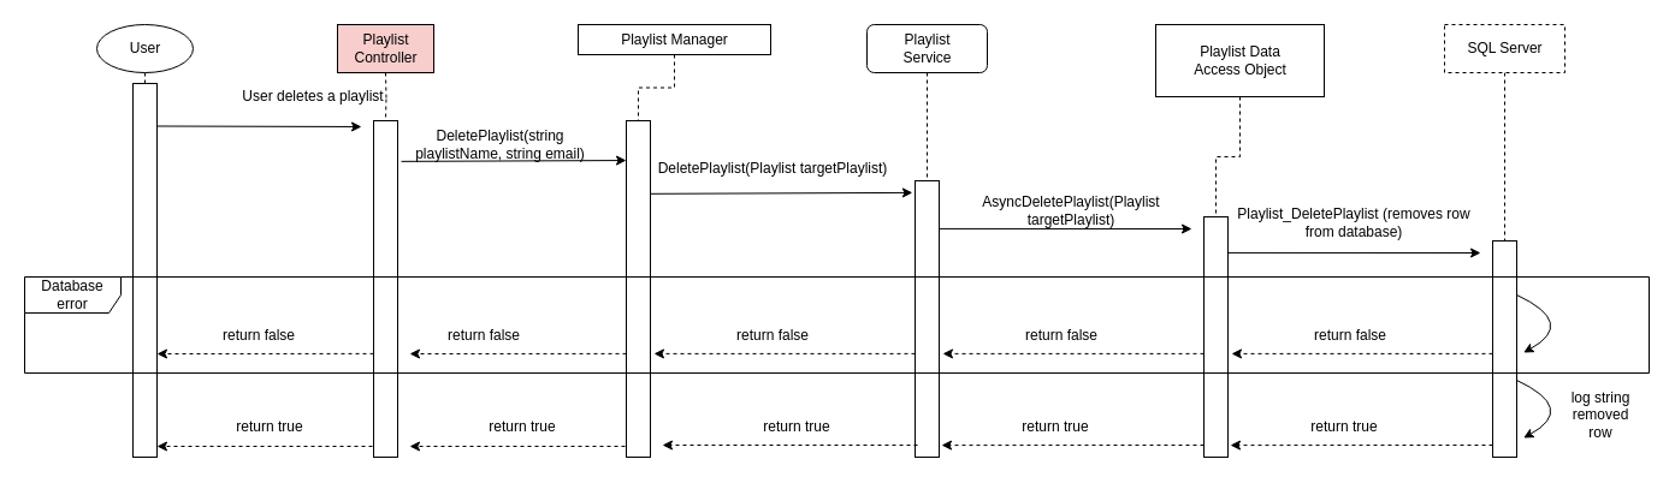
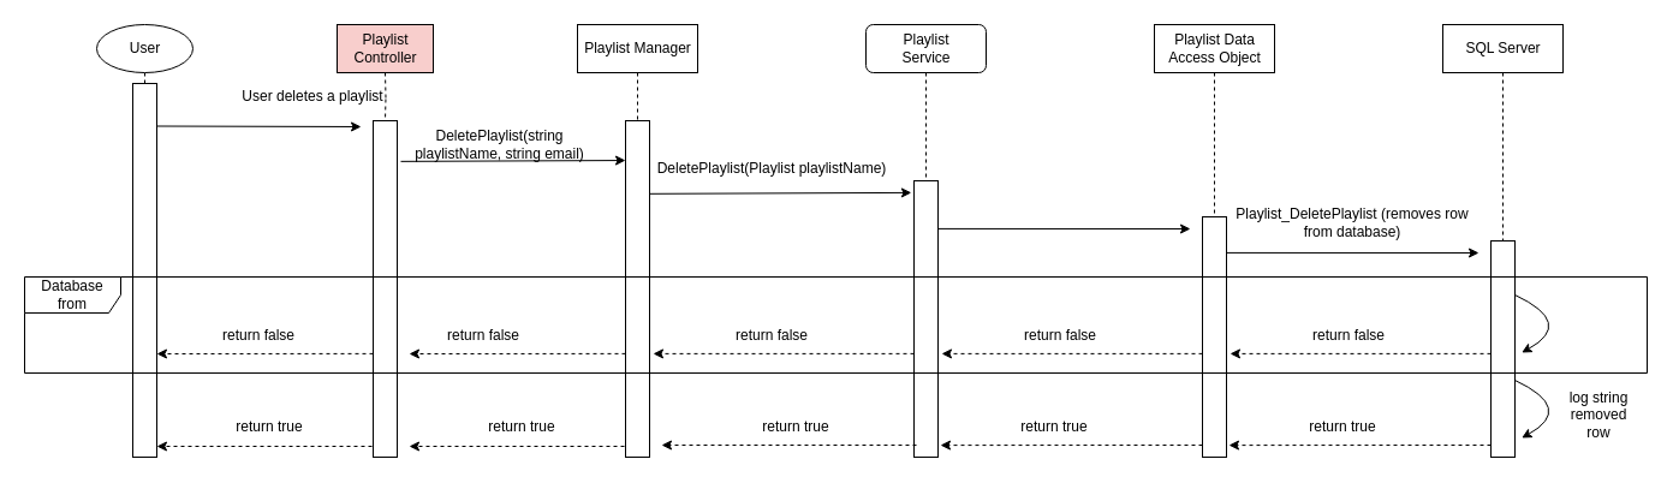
  <mxCell id="0" />
  <mxCell id="1" parent="0" />
  <mxCell id="2" style="edgeStyle=orthogonalEdgeStyle;rounded=0;orthogonalLoop=1;jettySize=auto;html=1;exitX=0.5;exitY=1;exitDx=0;exitDy=0;entryX=0.5;entryY=0;entryDx=0;entryDy=0;endArrow=none;endFill=0;dashed=1;" parent="1" edge="1"><mxGeometry relative="1" as="geometry"><mxPoint x="320" y="60" as="sourcePoint" /><mxPoint x="320" y="100" as="targetPoint" /></mxGeometry></mxCell>
  <mxCell id="3" value="&lt;div&gt;Playlist &lt;br&gt;&lt;/div&gt;&lt;div&gt;Controller&lt;/div&gt;" style="html=1;fillColor=#f8cecc;" parent="1" vertex="1"><mxGeometry x="280" y="20" width="80" height="40" as="geometry" /></mxCell>
  <mxCell id="4" style="edgeStyle=orthogonalEdgeStyle;rounded=0;orthogonalLoop=1;jettySize=auto;html=1;exitX=0.5;exitY=1;exitDx=0;exitDy=0;entryX=0.5;entryY=0;entryDx=0;entryDy=0;dashed=1;endArrow=none;endFill=0;" parent="1" source="5" target="7" edge="1"><mxGeometry relative="1" as="geometry" /></mxCell>
- <mxCell id="5" value="Playlist Manager" style="html=1;" parent="1" vertex="1"><mxGeometry x="480" y="20" width="160" height="25" as="geometry" /></mxCell>
+ <mxCell id="5" value="Playlist Manager" style="html=1;" parent="1" vertex="1"><mxGeometry x="480" y="20" width="100" height="40" as="geometry" /></mxCell>
  <mxCell id="6" value="" style="rounded=0;whiteSpace=wrap;html=1;" parent="1" vertex="1"><mxGeometry x="310" y="100" width="20" height="280" as="geometry" /></mxCell>
  <mxCell id="7" value="" style="rounded=0;whiteSpace=wrap;html=1;" parent="1" vertex="1"><mxGeometry x="520" y="100" width="20" height="280" as="geometry" /></mxCell>
  <mxCell id="8" value="DeletePlaylist(string playlistName, string email)" style="text;html=1;strokeColor=none;fillColor=none;align=center;verticalAlign=middle;whiteSpace=wrap;rounded=0;" parent="1" vertex="1"><mxGeometry x="339.5" y="105" width="151" height="30" as="geometry" /></mxCell>
  <mxCell id="9" style="edgeStyle=orthogonalEdgeStyle;rounded=0;orthogonalLoop=1;jettySize=auto;html=1;exitX=0.5;exitY=1;exitDx=0;exitDy=0;entryX=0.5;entryY=0;entryDx=0;entryDy=0;dashed=1;endArrow=none;endFill=0;" parent="1" source="10" target="13" edge="1"><mxGeometry relative="1" as="geometry" /></mxCell>
  <mxCell id="10" value="&lt;div&gt;Playlist&lt;/div&gt;&lt;div&gt;Service&lt;br&gt;&lt;/div&gt;" style="html=1;rounded=1;" parent="1" vertex="1"><mxGeometry x="720" y="20" width="100" height="40" as="geometry" /></mxCell>
  <mxCell id="11" value="" style="endArrow=classic;html=1;rounded=0;exitX=1.2;exitY=0.022;exitDx=0;exitDy=0;exitPerimeter=0;entryX=0.05;entryY=0.163;entryDx=0;entryDy=0;entryPerimeter=0;" parent="1" edge="1"><mxGeometry width="50" height="50" relative="1" as="geometry"><mxPoint x="333" y="133.86" as="sourcePoint" /><mxPoint x="520" y="133.04" as="targetPoint" /></mxGeometry></mxCell>
  <mxCell id="12" value="User deletes a playlist" style="text;html=1;strokeColor=none;fillColor=none;align=center;verticalAlign=middle;whiteSpace=wrap;rounded=0;" parent="1" vertex="1"><mxGeometry x="200" y="70" width="120" height="20" as="geometry" /></mxCell>
  <mxCell id="13" value="" style="rounded=0;whiteSpace=wrap;html=1;" parent="1" vertex="1"><mxGeometry x="760" y="150" width="20" height="230" as="geometry" /></mxCell>
  <mxCell id="14" style="edgeStyle=orthogonalEdgeStyle;rounded=0;orthogonalLoop=1;jettySize=auto;html=1;exitX=0.5;exitY=1;exitDx=0;exitDy=0;dashed=1;endArrow=none;endFill=0;entryX=0.5;entryY=0;entryDx=0;entryDy=0;" parent="1" source="15" target="18" edge="1"><mxGeometry relative="1" as="geometry"><mxPoint x="1010" y="490" as="targetPoint" /></mxGeometry></mxCell>
- <mxCell id="15" value="&lt;div&gt;Playlist Data &lt;br&gt;&lt;/div&gt;&lt;div&gt;Access Object&lt;/div&gt;" style="html=1;" parent="1" vertex="1"><mxGeometry x="960" y="20" width="140" height="60" as="geometry" /></mxCell>
+ <mxCell id="15" value="&lt;div&gt;Playlist Data &lt;br&gt;&lt;/div&gt;&lt;div&gt;Access Object&lt;/div&gt;" style="html=1;" parent="1" vertex="1"><mxGeometry x="960" y="20" width="100" height="40" as="geometry" /></mxCell>
  <mxCell id="16" value="" style="endArrow=classic;html=1;rounded=0;exitX=1.1;exitY=0.05;exitDx=0;exitDy=0;exitPerimeter=0;" parent="1" edge="1"><mxGeometry width="50" height="50" relative="1" as="geometry"><mxPoint x="780" y="189.92" as="sourcePoint" /><mxPoint x="990" y="190" as="targetPoint" /></mxGeometry></mxCell>
- <mxCell id="17" value="AsyncDeletePlaylist(Playlist targetPlaylist)" style="text;html=1;strokeColor=none;fillColor=none;align=center;verticalAlign=middle;whiteSpace=wrap;rounded=0;" parent="1" vertex="1"><mxGeometry x="810" y="160" width="160" height="30" as="geometry" /></mxCell>
  <mxCell id="18" value="" style="rounded=0;whiteSpace=wrap;html=1;" parent="1" vertex="1"><mxGeometry x="1000" y="180" width="20" height="200" as="geometry" /></mxCell>
  <mxCell id="19" style="edgeStyle=orthogonalEdgeStyle;rounded=0;orthogonalLoop=1;jettySize=auto;html=1;exitX=0.5;exitY=1;exitDx=0;exitDy=0;dashed=1;endArrow=none;endFill=0;entryX=0.5;entryY=0;entryDx=0;entryDy=0;" parent="1" source="20" target="21" edge="1"><mxGeometry relative="1" as="geometry"><mxPoint x="1290" y="600" as="targetPoint" /></mxGeometry></mxCell>
- <mxCell id="20" value="SQL Server" style="html=1;dashed=1;" parent="1" vertex="1"><mxGeometry x="1200" y="20" width="100" height="40" as="geometry" /></mxCell>
+ <mxCell id="20" value="SQL Server" style="html=1;" parent="1" vertex="1"><mxGeometry x="1200" y="20" width="100" height="40" as="geometry" /></mxCell>
  <mxCell id="21" value="" style="rounded=0;whiteSpace=wrap;html=1;" parent="1" vertex="1"><mxGeometry x="1240" y="200" width="20" height="180" as="geometry" /></mxCell>
  <mxCell id="22" value="" style="endArrow=classic;html=1;rounded=0;exitX=-0.1;exitY=0.913;exitDx=0;exitDy=0;dashed=1;exitPerimeter=0;entryX=1.05;entryY=0.889;entryDx=0;entryDy=0;entryPerimeter=0;" parent="1" edge="1"><mxGeometry width="50" height="50" relative="1" as="geometry"><mxPoint x="1240" y="293.89" as="sourcePoint" /><mxPoint x="1023" y="293.9" as="targetPoint" /></mxGeometry></mxCell>
  <mxCell id="23" value="" style="endArrow=classic;html=1;rounded=0;exitX=-0.1;exitY=0.913;exitDx=0;exitDy=0;dashed=1;exitPerimeter=0;entryX=1;entryY=0.967;entryDx=0;entryDy=0;entryPerimeter=0;" parent="1" edge="1"><mxGeometry width="50" height="50" relative="1" as="geometry"><mxPoint x="1240" y="370" as="sourcePoint" /><mxPoint x="1022" y="370.1" as="targetPoint" /></mxGeometry></mxCell>
  <mxCell id="24" value="" style="endArrow=classic;html=1;rounded=0;exitX=-0.1;exitY=0.913;exitDx=0;exitDy=0;dashed=1;exitPerimeter=0;entryX=1;entryY=0.967;entryDx=0;entryDy=0;entryPerimeter=0;" parent="1" edge="1"><mxGeometry width="50" height="50" relative="1" as="geometry"><mxPoint x="1000" y="370" as="sourcePoint" /><mxPoint x="782" y="370.1" as="targetPoint" /></mxGeometry></mxCell>
  <mxCell id="25" value="" style="endArrow=classic;html=1;rounded=0;exitX=-0.1;exitY=0.913;exitDx=0;exitDy=0;dashed=1;exitPerimeter=0;" parent="1" edge="1"><mxGeometry width="50" height="50" relative="1" as="geometry"><mxPoint x="762" y="370" as="sourcePoint" /><mxPoint x="550" y="370" as="targetPoint" /></mxGeometry></mxCell>
  <mxCell id="26" value="return false" style="text;html=1;strokeColor=none;fillColor=none;align=center;verticalAlign=middle;whiteSpace=wrap;rounded=0;" parent="1" vertex="1"><mxGeometry x="1087" y="263.89" width="70" height="30" as="geometry" /></mxCell>
  <mxCell id="27" value="return true" style="text;html=1;strokeColor=none;fillColor=none;align=center;verticalAlign=middle;whiteSpace=wrap;rounded=0;" parent="1" vertex="1"><mxGeometry x="1082" y="340" width="70" height="30" as="geometry" /></mxCell>
  <mxCell id="28" value="return true" style="text;html=1;strokeColor=none;fillColor=none;align=center;verticalAlign=middle;whiteSpace=wrap;rounded=0;" parent="1" vertex="1"><mxGeometry x="842" y="340" width="70" height="30" as="geometry" /></mxCell>
  <mxCell id="29" value="return true" style="text;html=1;strokeColor=none;fillColor=none;align=center;verticalAlign=middle;whiteSpace=wrap;rounded=0;" parent="1" vertex="1"><mxGeometry x="627" y="340" width="70" height="30" as="geometry" /></mxCell>
  <mxCell id="30" value="" style="endArrow=classic;html=1;rounded=0;exitX=-0.1;exitY=0.913;exitDx=0;exitDy=0;dashed=1;exitPerimeter=0;" parent="1" edge="1"><mxGeometry width="50" height="50" relative="1" as="geometry"><mxPoint x="519" y="371" as="sourcePoint" /><mxPoint x="340" y="371" as="targetPoint" /></mxGeometry></mxCell>
  <mxCell id="31" value="return true" style="text;html=1;strokeColor=none;fillColor=none;align=center;verticalAlign=middle;whiteSpace=wrap;rounded=0;" parent="1" vertex="1"><mxGeometry x="399" y="340" width="70" height="30" as="geometry" /></mxCell>
  <mxCell id="32" style="edgeStyle=orthogonalEdgeStyle;rounded=0;orthogonalLoop=1;jettySize=auto;html=1;exitX=0.5;exitY=1;exitDx=0;exitDy=0;dashed=1;endArrow=none;endFill=0;entryX=0.5;entryY=0;entryDx=0;entryDy=0;" parent="1" source="33" target="34" edge="1"><mxGeometry relative="1" as="geometry"><mxPoint x="120" y="90" as="targetPoint" /></mxGeometry></mxCell>
  <mxCell id="33" value="User" style="ellipse;html=1;" parent="1" vertex="1"><mxGeometry x="80" y="20" width="80" height="40" as="geometry" /></mxCell>
  <mxCell id="34" value="" style="rounded=0;whiteSpace=wrap;html=1;" parent="1" vertex="1"><mxGeometry x="110" y="69" width="20" height="311" as="geometry" /></mxCell>
  <mxCell id="35" value="" style="endArrow=classic;html=1;rounded=0;" parent="1" edge="1"><mxGeometry width="50" height="50" relative="1" as="geometry"><mxPoint x="130" y="104.5" as="sourcePoint" /><mxPoint x="300" y="105" as="targetPoint" /></mxGeometry></mxCell>
- <mxCell id="36" value="DeletePlaylist(Playlist targetPlaylist)" style="text;html=1;strokeColor=none;fillColor=none;align=center;verticalAlign=middle;whiteSpace=wrap;rounded=0;" vertex="1" parent="1"><mxGeometry x="532.87" y="130" width="218.25" height="20" as="geometry" /></mxCell>
+ <mxCell id="36" value="DeletePlaylist(Playlist playlistName)" style="text;html=1;strokeColor=none;fillColor=none;align=center;verticalAlign=middle;whiteSpace=wrap;rounded=0;" vertex="1" parent="1"><mxGeometry x="532.87" y="130" width="218.25" height="20" as="geometry" /></mxCell>
  <mxCell id="37" value="" style="endArrow=classic;html=1;rounded=0;exitX=1.2;exitY=0.022;exitDx=0;exitDy=0;exitPerimeter=0;entryX=-0.106;entryY=0.043;entryDx=0;entryDy=0;entryPerimeter=0;" edge="1" parent="1" target="13"><mxGeometry width="50" height="50" relative="1" as="geometry"><mxPoint x="540" y="160.82" as="sourcePoint" /><mxPoint x="727" y="160" as="targetPoint" /></mxGeometry></mxCell>
  <mxCell id="38" value="" style="endArrow=classic;html=1;rounded=0;exitX=1.1;exitY=0.05;exitDx=0;exitDy=0;exitPerimeter=0;" edge="1" parent="1"><mxGeometry width="50" height="50" relative="1" as="geometry"><mxPoint x="1020" y="209.92" as="sourcePoint" /><mxPoint x="1230" y="210" as="targetPoint" /></mxGeometry></mxCell>
  <mxCell id="39" value="Playlist_DeletePlaylist (removes row from database)" style="text;html=1;strokeColor=none;fillColor=none;align=center;verticalAlign=middle;whiteSpace=wrap;rounded=0;" vertex="1" parent="1"><mxGeometry x="1020" y="170" width="210" height="30" as="geometry" /></mxCell>
  <mxCell id="40" value="" style="endArrow=classic;html=1;rounded=0;exitX=-0.1;exitY=0.913;exitDx=0;exitDy=0;dashed=1;exitPerimeter=0;entryX=1.05;entryY=0.889;entryDx=0;entryDy=0;entryPerimeter=0;" edge="1" parent="1"><mxGeometry width="50" height="50" relative="1" as="geometry"><mxPoint x="1000" y="293.89" as="sourcePoint" /><mxPoint x="783" y="293.9" as="targetPoint" /></mxGeometry></mxCell>
  <mxCell id="41" value="return false" style="text;html=1;strokeColor=none;fillColor=none;align=center;verticalAlign=middle;whiteSpace=wrap;rounded=0;" vertex="1" parent="1"><mxGeometry x="847" y="263.89" width="70" height="30" as="geometry" /></mxCell>
  <mxCell id="42" value="" style="endArrow=classic;html=1;rounded=0;exitX=-0.1;exitY=0.913;exitDx=0;exitDy=0;dashed=1;exitPerimeter=0;entryX=1.05;entryY=0.889;entryDx=0;entryDy=0;entryPerimeter=0;" edge="1" parent="1"><mxGeometry width="50" height="50" relative="1" as="geometry"><mxPoint x="760" y="293.89" as="sourcePoint" /><mxPoint x="543" y="293.9" as="targetPoint" /></mxGeometry></mxCell>
  <mxCell id="43" value="return false" style="text;html=1;strokeColor=none;fillColor=none;align=center;verticalAlign=middle;whiteSpace=wrap;rounded=0;" vertex="1" parent="1"><mxGeometry x="607" y="263.89" width="70" height="30" as="geometry" /></mxCell>
  <mxCell id="44" value="" style="endArrow=classic;html=1;rounded=0;exitX=-0.1;exitY=0.913;exitDx=0;exitDy=0;dashed=1;exitPerimeter=0;" edge="1" parent="1"><mxGeometry width="50" height="50" relative="1" as="geometry"><mxPoint x="520" y="293.89" as="sourcePoint" /><mxPoint x="340" y="294" as="targetPoint" /></mxGeometry></mxCell>
  <mxCell id="45" value="return false" style="text;html=1;strokeColor=none;fillColor=none;align=center;verticalAlign=middle;whiteSpace=wrap;rounded=0;" vertex="1" parent="1"><mxGeometry x="367" y="263.89" width="70" height="30" as="geometry" /></mxCell>
  <mxCell id="46" value="" style="endArrow=classic;html=1;rounded=0;exitX=-0.1;exitY=0.913;exitDx=0;exitDy=0;dashed=1;exitPerimeter=0;" edge="1" parent="1"><mxGeometry width="50" height="50" relative="1" as="geometry"><mxPoint x="310" y="293.89" as="sourcePoint" /><mxPoint x="130" y="294" as="targetPoint" /></mxGeometry></mxCell>
  <mxCell id="47" value="return false" style="text;html=1;strokeColor=none;fillColor=none;align=center;verticalAlign=middle;whiteSpace=wrap;rounded=0;" vertex="1" parent="1"><mxGeometry x="180" y="269.44" width="70" height="18.89" as="geometry" /></mxCell>
- <mxCell id="48" value="Database error" style="shape=umlFrame;whiteSpace=wrap;html=1;fillColor=none;width=80;height=30;" vertex="1" parent="1"><mxGeometry x="20" y="230" width="1350" height="80" as="geometry" /></mxCell>
+ <mxCell id="48" value="Database from" style="shape=umlFrame;whiteSpace=wrap;html=1;fillColor=none;width=80;height=30;" vertex="1" parent="1"><mxGeometry x="20" y="230" width="1350" height="80" as="geometry" /></mxCell>
  <mxCell id="49" value="" style="curved=1;endArrow=classic;html=1;rounded=0;exitX=1;exitY=0.057;exitDx=0;exitDy=0;exitPerimeter=0;entryX=1.283;entryY=0.132;entryDx=0;entryDy=0;entryPerimeter=0;" edge="1" parent="1"><mxGeometry width="50" height="50" relative="1" as="geometry"><mxPoint x="1260" y="245" as="sourcePoint" /><mxPoint x="1265.66" y="293" as="targetPoint" /><Array as="points"><mxPoint x="1310" y="268.52" /></Array></mxGeometry></mxCell>
  <mxCell id="50" value="log string removed row" style="text;html=1;strokeColor=none;fillColor=none;align=center;verticalAlign=middle;whiteSpace=wrap;rounded=0;" vertex="1" parent="1"><mxGeometry x="1300" y="320" width="60" height="50" as="geometry" /></mxCell>
  <mxCell id="51" value="" style="curved=1;endArrow=classic;html=1;rounded=0;exitX=1;exitY=0.057;exitDx=0;exitDy=0;exitPerimeter=0;entryX=1.283;entryY=0.132;entryDx=0;entryDy=0;entryPerimeter=0;" edge="1" parent="1"><mxGeometry width="50" height="50" relative="1" as="geometry"><mxPoint x="1260" y="316" as="sourcePoint" /><mxPoint x="1265.66" y="364" as="targetPoint" /><Array as="points"><mxPoint x="1310" y="339.52" /></Array></mxGeometry></mxCell>
  <mxCell id="52" value="" style="endArrow=classic;html=1;rounded=0;exitX=-0.1;exitY=0.913;exitDx=0;exitDy=0;dashed=1;exitPerimeter=0;" edge="1" parent="1"><mxGeometry width="50" height="50" relative="1" as="geometry"><mxPoint x="309" y="371" as="sourcePoint" /><mxPoint x="130" y="371" as="targetPoint" /></mxGeometry></mxCell>
  <mxCell id="53" value="return true" style="text;html=1;strokeColor=none;fillColor=none;align=center;verticalAlign=middle;whiteSpace=wrap;rounded=0;" vertex="1" parent="1"><mxGeometry x="189" y="340" width="70" height="30" as="geometry" /></mxCell>
